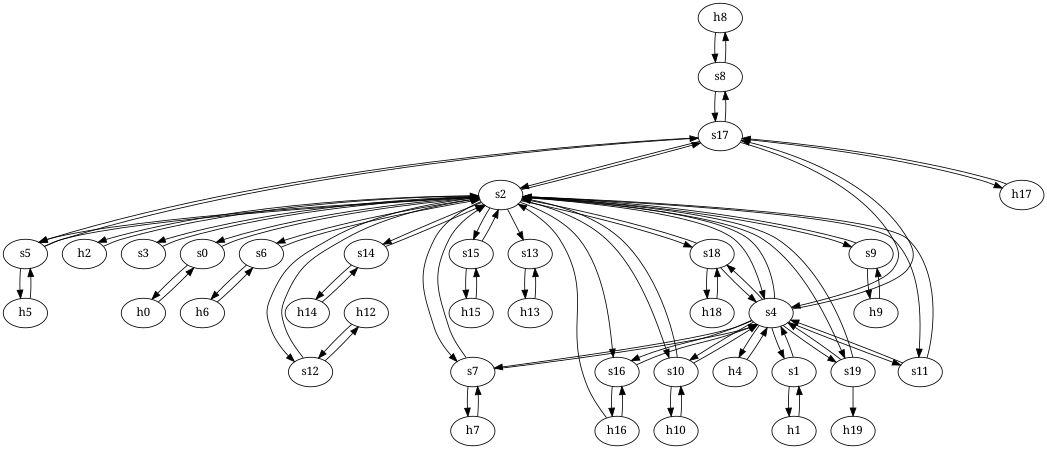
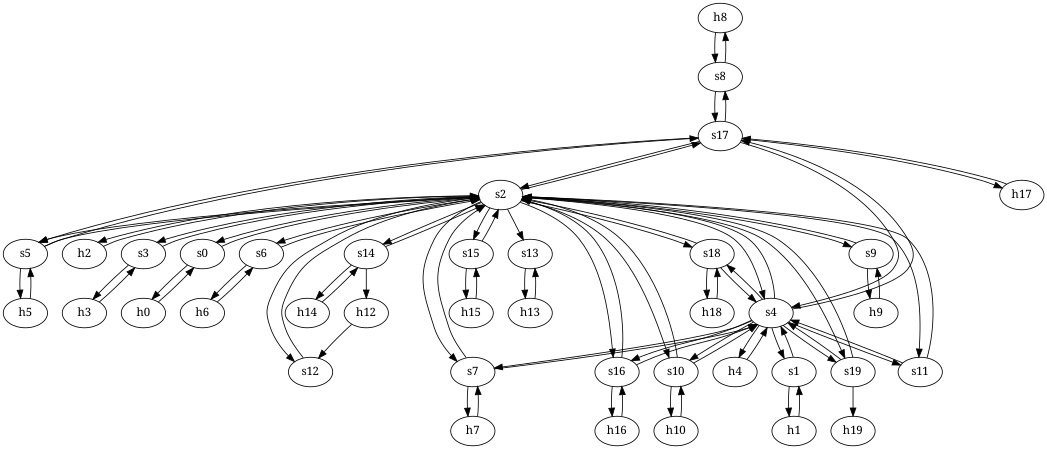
  strict digraph {
    fontname="Noto Serif"
    node [fontname="Noto Serif" type=switch]
    edge [capacity="1Gbps" cost=1 dst_port=1 fontname="Noto Serif" src_port=1]
    h8 [ip="111.0.8.8" mac="00:00:00:00:8:8" type=host]
    s8
    s17
    s2
    s4
    s5
    h17 [ip="111.0.17.17" mac="00:00:00:00:17:17" type=host]
    h9 [ip="111.0.9.9" mac="00:00:00:00:9:9" type=host]
    s9
    h2 [ip="111.0.2.2" mac="00:00:00:00:2:2" type=host]
    s3
    s0
    s6
    s7
    s14
    s12
    s15
    s13
    s16
    s10
    s19
    s11
    s18
+   h3 [ip="111.0.3.3" mac="00:00:00:00:3:3" type=host]
    h0 [ip="111.0.0.0" mac="00:00:00:00:0:0" type=host]
    h6 [ip="111.0.6.6" mac="00:00:00:00:6:6" type=host]
    h7 [ip="111.0.7.7" mac="00:00:00:00:7:7" type=host]
    s1
    h4 [ip="111.0.4.4" mac="00:00:00:00:4:4" type=host]
    h5 [ip="111.0.5.5" mac="00:00:00:00:5:5" type=host]
    h14 [ip="111.0.14.14" mac="00:00:00:00:14:14" type=host]
    h12 [ip="111.0.12.12" mac="00:00:00:00:12:12" type=host]
    h15 [ip="111.0.15.15" mac="00:00:00:00:15:15" type=host]
    h13 [ip="111.0.13.13" mac="00:00:00:00:13:13" type=host]
    h16 [ip="111.0.16.16" mac="00:00:00:00:16:16" type=host]
    h10 [ip="111.0.10.10" mac="00:00:00:00:10:10" type=host]
    h19 [ip="111.0.19.19" mac="00:00:00:00:19:19" type=host]
    h18 [ip="111.0.18.18" mac="00:00:00:00:18:18" type=host]
    h1 [ip="111.0.1.1" mac="00:00:00:00:1:1" type=host]
    h8 -> s8
    s8 -> h8
    s8 -> s17 [dst_port=5 src_port=2]
    s17 -> s8 [dst_port=2 src_port=5]
    s17 -> s2 [dst_port=16 src_port=2]
    s17 -> s4 [dst_port=8 src_port=3]
    s17 -> s5 [dst_port=3 src_port=4]
    s17 -> h17
    s2 -> s17 [dst_port=2 src_port=16]
    s2 -> s4 [dst_port=3 src_port=4]
    s2 -> s5 [dst_port=2 src_port=5]
    s2 -> s9 [dst_port=2 src_port=8]
    s2 -> h2
    s2 -> s3 [dst_port=2 src_port=3]
    s2 -> s0 [dst_port=2 src_port=2]
    s2 -> s6 [dst_port=2 src_port=6]
    s2 -> s7 [dst_port=2 src_port=7]
    s2 -> s14 [dst_port=2 src_port=13]
    s2 -> s12 [dst_port=2 src_port=11]
    s2 -> s15 [dst_port=2 src_port=14]
    s2 -> s13 [dst_port=2 src_port=12]
    s2 -> s16 [dst_port=2 src_port=15]
    s2 -> s10 [dst_port=2 src_port=9]
    s2 -> s19 [dst_port=2 src_port=18]
    s2 -> s11 [dst_port=2 src_port=10]
    s2 -> s18 [dst_port=2 src_port=17]
    s4 -> s17 [dst_port=3 src_port=8]
    s4 -> s2 [dst_port=4 src_port=3]
    s4 -> s7 [dst_port=3 src_port=4]
    s4 -> s16 [dst_port=3 src_port=7]
    s4 -> s10 [dst_port=3 src_port=5]
    s4 -> s19 [dst_port=3 src_port=10]
    s4 -> s11 [dst_port=3 src_port=6]
    s4 -> s18 [dst_port=3 src_port=9]
    s4 -> s1 [dst_port=2 src_port=2]
    s4 -> h4
    s5 -> s17 [dst_port=4 src_port=3]
    s5 -> s2 [dst_port=5 src_port=2]
    s5 -> h5
    h17 -> s17
    h9 -> s9
    s9 -> s2 [dst_port=8 src_port=2]
    s9 -> h9
    h2 -> s2
    s3 -> s2 [dst_port=3 src_port=2]
+   s3 -> h3
    s0 -> s2 [dst_port=2 src_port=2]
    s0 -> h0
    s6 -> s2 [dst_port=6 src_port=2]
    s6 -> h6
    s7 -> s2 [dst_port=7 src_port=2]
    s7 -> s4 [dst_port=4 src_port=3]
    s7 -> h7
    s14 -> s2 [dst_port=13 src_port=2]
    s14 -> h14
    s12 -> s2 [dst_port=11 src_port=2]
-   s12 -> h12
+   s14 -> h12
    s15 -> s2 [dst_port=14 src_port=2]
    s15 -> h15
    s13 -> h13
-   h16 -> s2 [dst_port=15 src_port=2]
+   s16 -> s2 [dst_port=15 src_port=2]
    s16 -> s4 [dst_port=7 src_port=3]
    s16 -> h16
    s10 -> s2 [dst_port=9 src_port=2]
    s10 -> s4 [dst_port=5 src_port=3]
    s10 -> h10
    s19 -> s2 [dst_port=18 src_port=2]
    s19 -> s4 [dst_port=10 src_port=3]
    s19 -> h19
    s11 -> s2 [dst_port=10 src_port=2]
    s11 -> s4 [dst_port=6 src_port=3]
    s18 -> s2 [dst_port=17 src_port=2]
    s18 -> s4 [dst_port=9 src_port=3]
    s18 -> h18
+   h3 -> s3
    h0 -> s0
    h6 -> s6
    h7 -> s7
    s1 -> s4 [dst_port=2 src_port=2]
    s1 -> h1
    h4 -> s4
    h5 -> s5
    h14 -> s14
    h12 -> s12
    h15 -> s15
    h13 -> s13
    h16 -> s16
    h10 -> s10
    h18 -> s18
    h1 -> s1
  }
